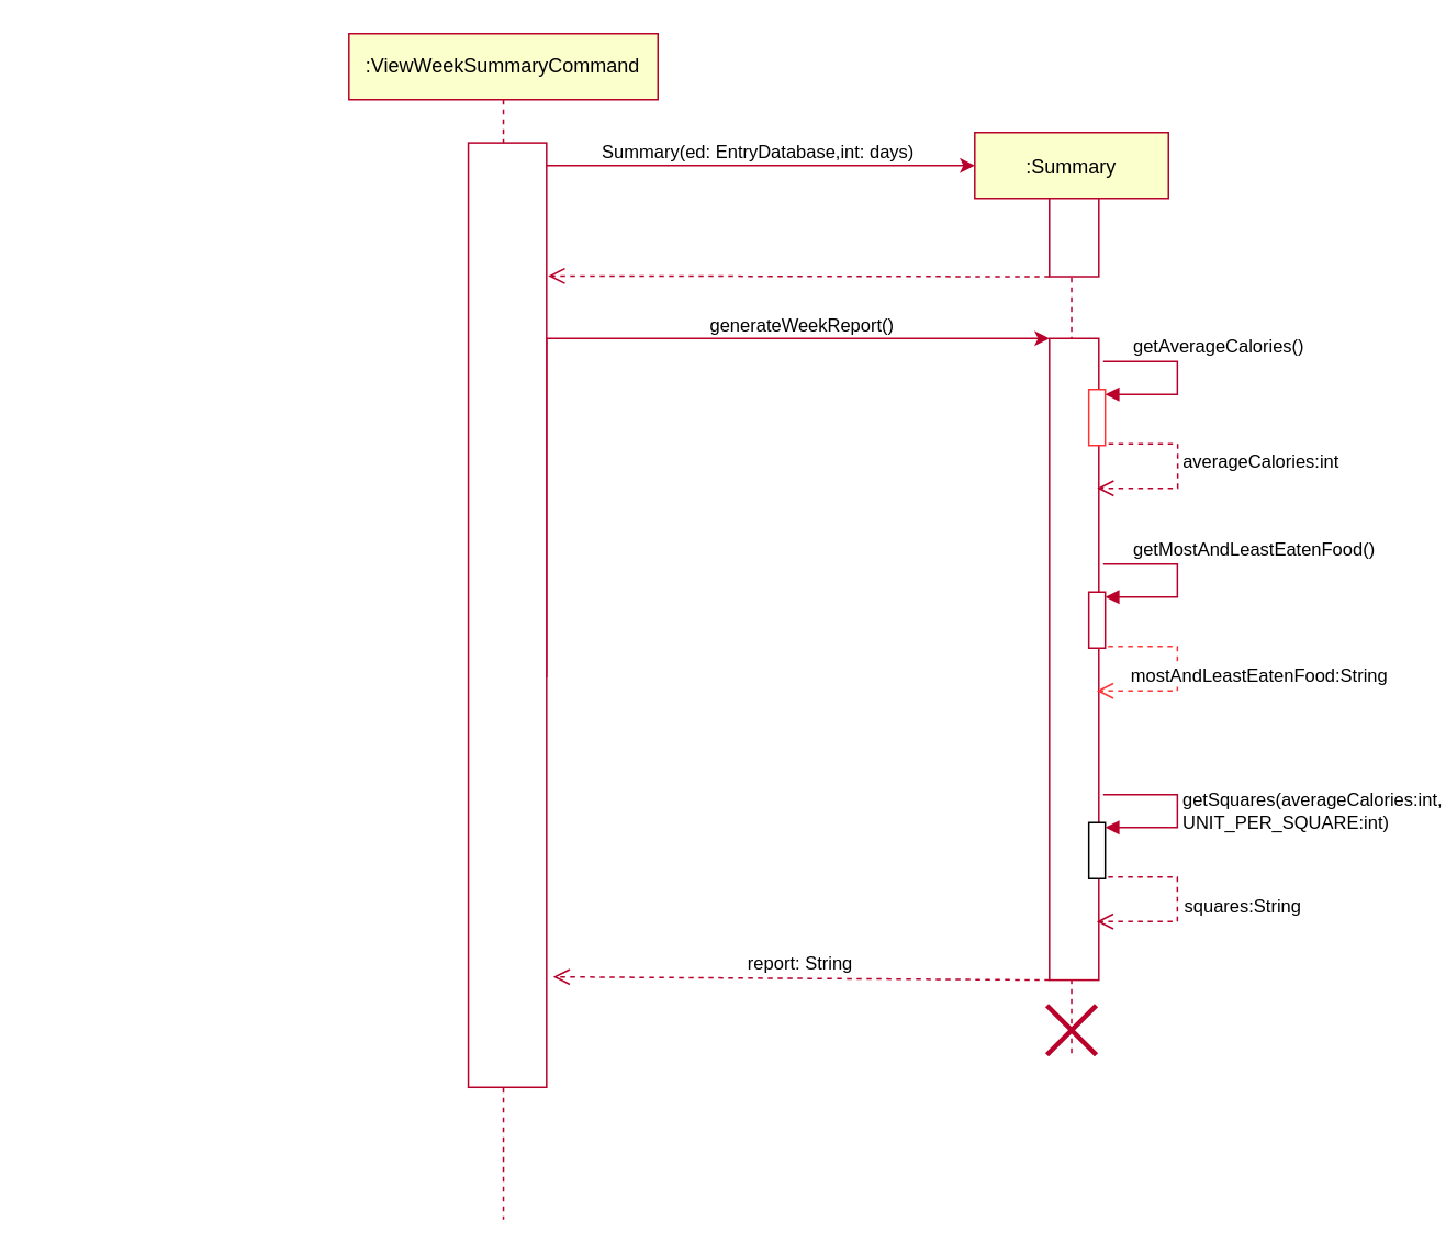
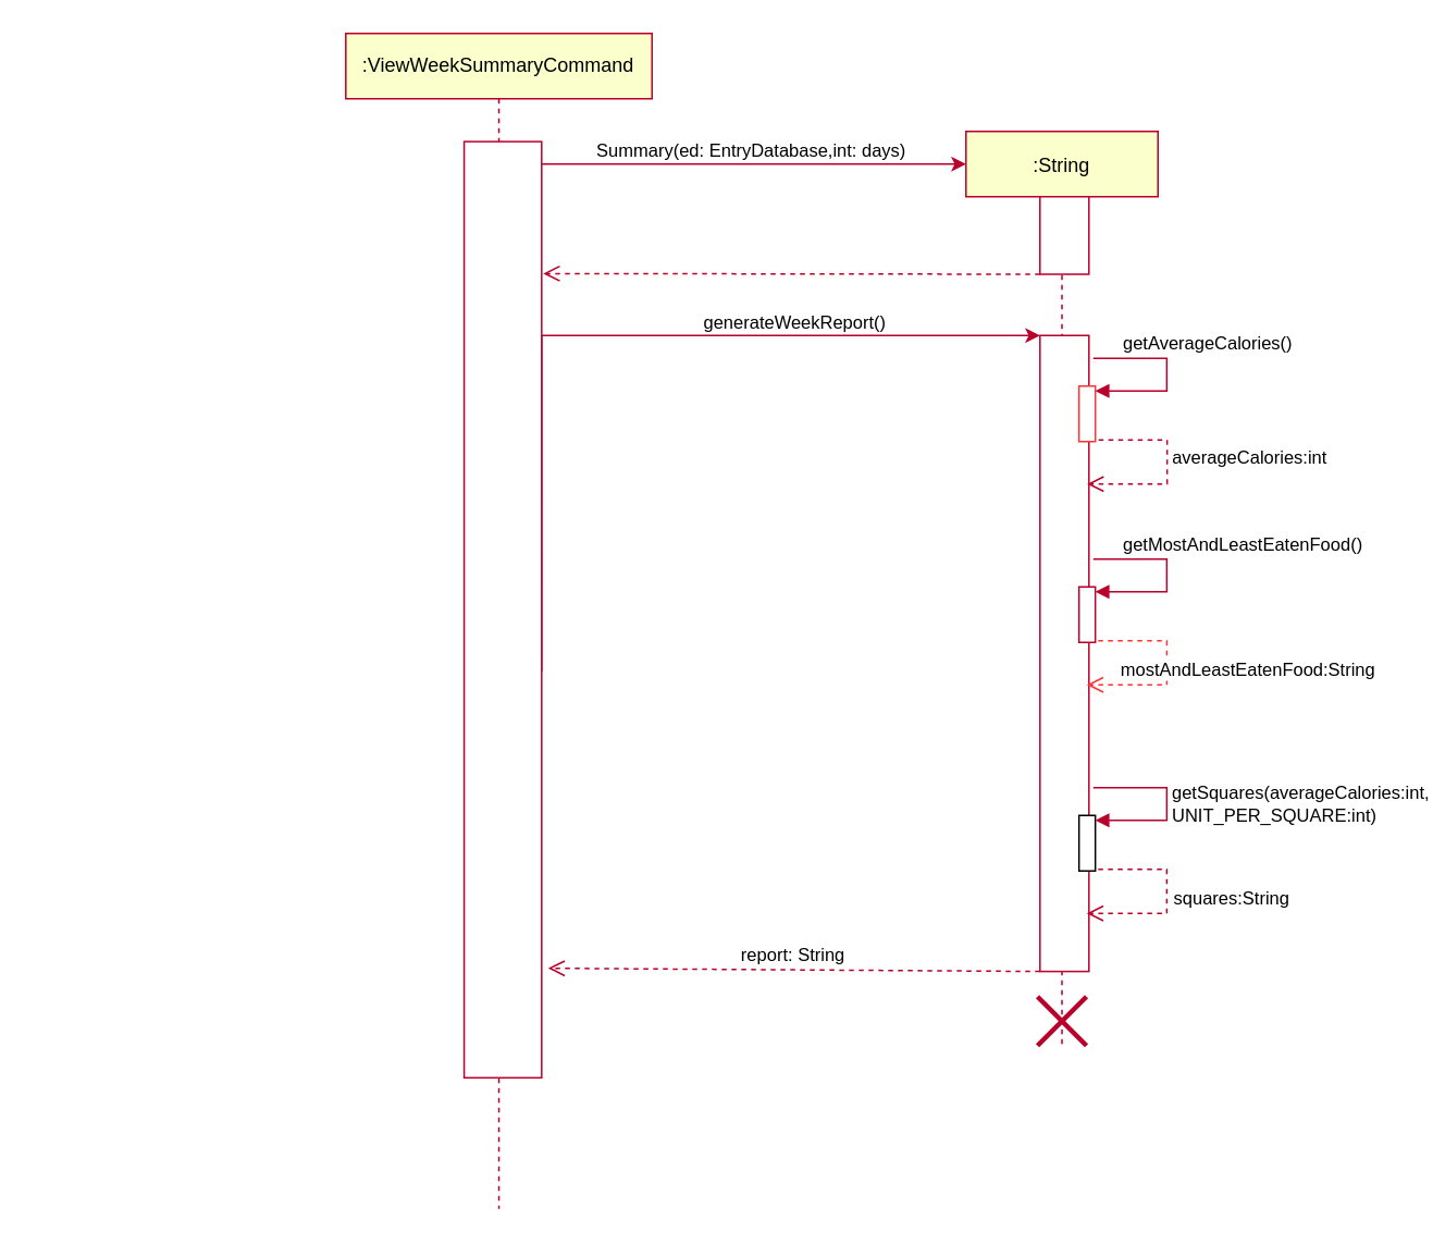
  <mxCell id="0" />
  <mxCell id="1" parent="0" />
- <mxCell id="2" value=":Summary" style="shape=umlLifeline;perimeter=lifelinePerimeter;container=1;collapsible=0;recursiveResize=0;rounded=0;shadow=0;strokeWidth=1;strokeColor=#B9002B;fillColor=#fbffcc;" parent="1" vertex="1"><mxGeometry x="591.37" y="80" width="117.63" height="560" as="geometry" /></mxCell>
+ <mxCell id="2" value=":String" style="shape=umlLifeline;perimeter=lifelinePerimeter;container=1;collapsible=0;recursiveResize=0;rounded=0;shadow=0;strokeWidth=1;strokeColor=#B9002B;fillColor=#fbffcc;" parent="1" vertex="1"><mxGeometry x="591.37" y="80" width="117.63" height="560" as="geometry" /></mxCell>
  <mxCell id="3" value="" style="rounded=0;whiteSpace=wrap;html=1;rotation=90;strokeColor=#b9002b;" parent="2" vertex="1"><mxGeometry x="36.57" y="48.75" width="47.5" height="30" as="geometry" /></mxCell>
  <mxCell id="4" value="" style="rounded=0;whiteSpace=wrap;html=1;rotation=90;strokeColor=#b9002b;" parent="2" vertex="1"><mxGeometry x="-134.45" y="304.78" width="389.56" height="30" as="geometry" /></mxCell>
  <mxCell id="5" value="" style="html=1;points=[];perimeter=orthogonalPerimeter;strokeColor=#FF3333;" parent="2" vertex="1"><mxGeometry x="69.25" y="156" width="10" height="34" as="geometry" /></mxCell>
  <mxCell id="6" value="getAverageCalories()" style="edgeStyle=orthogonalEdgeStyle;html=1;align=left;spacingLeft=2;endArrow=block;rounded=0;entryX=1;entryY=0;strokeColor=#b9002b;" parent="2" edge="1"><mxGeometry x="-0.733" y="9" relative="1" as="geometry"><mxPoint x="78" y="139" as="sourcePoint" /><Array as="points"><mxPoint x="123" y="139" /><mxPoint x="123" y="159" /></Array><mxPoint x="79.25" y="159" as="targetPoint" /><mxPoint as="offset" /></mxGeometry></mxCell>
  <mxCell id="7" value="" style="html=1;points=[];perimeter=orthogonalPerimeter;strokeColor=#b9002b;" parent="2" vertex="1"><mxGeometry x="69.25" y="279" width="10" height="34" as="geometry" /></mxCell>
  <mxCell id="8" value="getMostAndLeastEatenFood()" style="edgeStyle=orthogonalEdgeStyle;html=1;align=left;spacingLeft=2;endArrow=block;rounded=0;entryX=1;entryY=0;strokeColor=#b9002b;" parent="2" edge="1"><mxGeometry x="-0.733" y="9" relative="1" as="geometry"><mxPoint x="78" y="262" as="sourcePoint" /><Array as="points"><mxPoint x="123" y="262" /><mxPoint x="123" y="282" /></Array><mxPoint x="79.25" y="282" as="targetPoint" /><mxPoint as="offset" /></mxGeometry></mxCell>
  <mxCell id="9" value="mostAndLeastEatenFood:String" style="html=1;verticalAlign=bottom;endArrow=open;dashed=1;endSize=8;rounded=0;edgeStyle=orthogonalEdgeStyle;exitX=1.175;exitY=0.794;exitDx=0;exitDy=0;exitPerimeter=0;strokeColor=#FF3333;" parent="2" edge="1"><mxGeometry x="0.17" y="-50" relative="1" as="geometry"><mxPoint x="74" y="339" as="targetPoint" /><mxPoint x="81" y="311.996" as="sourcePoint" /><Array as="points"><mxPoint x="123" y="312" /><mxPoint x="123" y="339" /></Array><mxPoint x="50" y="50" as="offset" /></mxGeometry></mxCell>
  <mxCell id="10" value="" style="html=1;points=[];perimeter=orthogonalPerimeter;" parent="2" vertex="1"><mxGeometry x="69.25" y="419" width="10" height="34" as="geometry" /></mxCell>
  <mxCell id="11" value="getSquares(averageCalories:int, &lt;br&gt;UNIT_PER_SQUARE:int)" style="edgeStyle=orthogonalEdgeStyle;html=1;align=left;spacingLeft=2;endArrow=block;rounded=0;entryX=1;entryY=0;strokeColor=#b9002b;" parent="2" edge="1"><mxGeometry x="0.011" relative="1" as="geometry"><mxPoint x="78" y="402" as="sourcePoint" /><Array as="points"><mxPoint x="123" y="402" /><mxPoint x="123" y="422" /></Array><mxPoint x="79.25" y="422" as="targetPoint" /><mxPoint as="offset" /></mxGeometry></mxCell>
  <mxCell id="12" value="squares:String" style="html=1;verticalAlign=bottom;endArrow=open;dashed=1;endSize=8;rounded=0;edgeStyle=orthogonalEdgeStyle;exitX=1.175;exitY=0.794;exitDx=0;exitDy=0;exitPerimeter=0;strokeColor=#b9002b;" parent="2" edge="1"><mxGeometry x="0.17" y="-40" relative="1" as="geometry"><mxPoint x="74" y="479" as="targetPoint" /><mxPoint x="81" y="451.996" as="sourcePoint" /><Array as="points"><mxPoint x="123" y="452" /><mxPoint x="123" y="479" /></Array><mxPoint x="40" y="40" as="offset" /></mxGeometry></mxCell>
  <mxCell id="13" value="averageCalories:int" style="html=1;verticalAlign=bottom;endArrow=open;dashed=1;endSize=8;rounded=0;edgeStyle=orthogonalEdgeStyle;exitX=1.175;exitY=0.794;exitDx=0;exitDy=0;exitPerimeter=0;strokeColor=#b9002b;" parent="2" edge="1"><mxGeometry x="0.051" y="50" relative="1" as="geometry"><mxPoint x="74.25" y="216" as="targetPoint" /><mxPoint x="81.25" y="188.996" as="sourcePoint" /><Array as="points"><mxPoint x="123.25" y="189" /><mxPoint x="123.25" y="216" /></Array><mxPoint as="offset" /></mxGeometry></mxCell>
  <mxCell id="14" value="" style="shape=umlDestroy;whiteSpace=wrap;html=1;strokeWidth=3;strokeColor=#b9002b;" parent="2" vertex="1"><mxGeometry x="43.81" y="530" width="30" height="30" as="geometry" /></mxCell>
  <mxCell id="15" value="" style="endArrow=classic;html=1;rounded=0;edgeStyle=orthogonalEdgeStyle;strokeColor=#b9002b;" parent="1" source="21" edge="1"><mxGeometry relative="1" as="geometry"><mxPoint x="441.37" y="100" as="sourcePoint" /><mxPoint x="591.37" y="100" as="targetPoint" /><Array as="points"><mxPoint x="307.37" y="100" /></Array></mxGeometry></mxCell>
  <mxCell id="16" value="&amp;nbsp; &amp;nbsp; &amp;nbsp; &amp;nbsp;Summary(ed: EntryDatabase,int: days)" style="edgeLabel;resizable=0;html=1;align=left;verticalAlign=bottom;" parent="15" connectable="0" vertex="1"><mxGeometry x="-1" relative="1" as="geometry"><mxPoint x="34" y="14" as="offset" /></mxGeometry></mxCell>
  <mxCell id="17" value="" style="verticalAlign=bottom;endArrow=open;dashed=1;endSize=8;shadow=0;strokeWidth=1;entryX=0.39;entryY=-0.021;entryDx=0;entryDy=0;entryPerimeter=0;exitX=1;exitY=1;exitDx=0;exitDy=0;fillColor=#f8cecc;strokeColor=#B9002B;" parent="1" source="3" edge="1"><mxGeometry relative="1" as="geometry"><mxPoint x="332.367" y="167.1" as="targetPoint" /><mxPoint x="632" y="167" as="sourcePoint" /></mxGeometry></mxCell>
  <mxCell id="18" value="" style="endArrow=classic;html=1;rounded=0;edgeStyle=orthogonalEdgeStyle;entryX=0;entryY=1;entryDx=0;entryDy=0;exitX=0.566;exitY=0;exitDx=0;exitDy=0;exitPerimeter=0;strokeColor=#b9002b;" parent="1" source="21" target="4" edge="1"><mxGeometry relative="1" as="geometry"><mxPoint x="441.37" y="205" as="sourcePoint" /><mxPoint x="811.87" y="210" as="targetPoint" /><Array as="points"><mxPoint x="331.37" y="205" /></Array></mxGeometry></mxCell>
  <mxCell id="19" value="generateWeekReport()" style="edgeLabel;resizable=0;html=1;align=left;verticalAlign=bottom;" parent="18" connectable="0" vertex="1"><mxGeometry x="-1" relative="1" as="geometry"><mxPoint x="98" y="-206" as="offset" /></mxGeometry></mxCell>
  <mxCell id="20" value=":ViewWeekSummaryCommand" style="shape=umlLifeline;perimeter=lifelinePerimeter;whiteSpace=wrap;html=1;container=1;collapsible=0;recursiveResize=0;outlineConnect=0;strokeColor=#B9002B;fillColor=#fbffcc;" parent="1" vertex="1"><mxGeometry x="211.37" y="20" width="187.63" height="720" as="geometry" /></mxCell>
  <mxCell id="21" value="" style="rounded=0;whiteSpace=wrap;html=1;rotation=90;strokeColor=#b9002b;" parent="20" vertex="1"><mxGeometry x="-190.46" y="329.22" width="573.43" height="47.5" as="geometry" /></mxCell>
  <mxCell id="22" value="report: String" style="verticalAlign=bottom;endArrow=open;dashed=1;endSize=8;shadow=0;strokeWidth=1;entryX=0.883;entryY=-0.084;entryDx=0;entryDy=0;entryPerimeter=0;exitX=1;exitY=1;exitDx=0;exitDy=0;strokeColor=#b9002b;" parent="1" source="4" target="21" edge="1"><mxGeometry relative="1" as="geometry"><mxPoint x="321.87" y="764" as="targetPoint" /><mxPoint x="612" y="767" as="sourcePoint" /></mxGeometry></mxCell>
